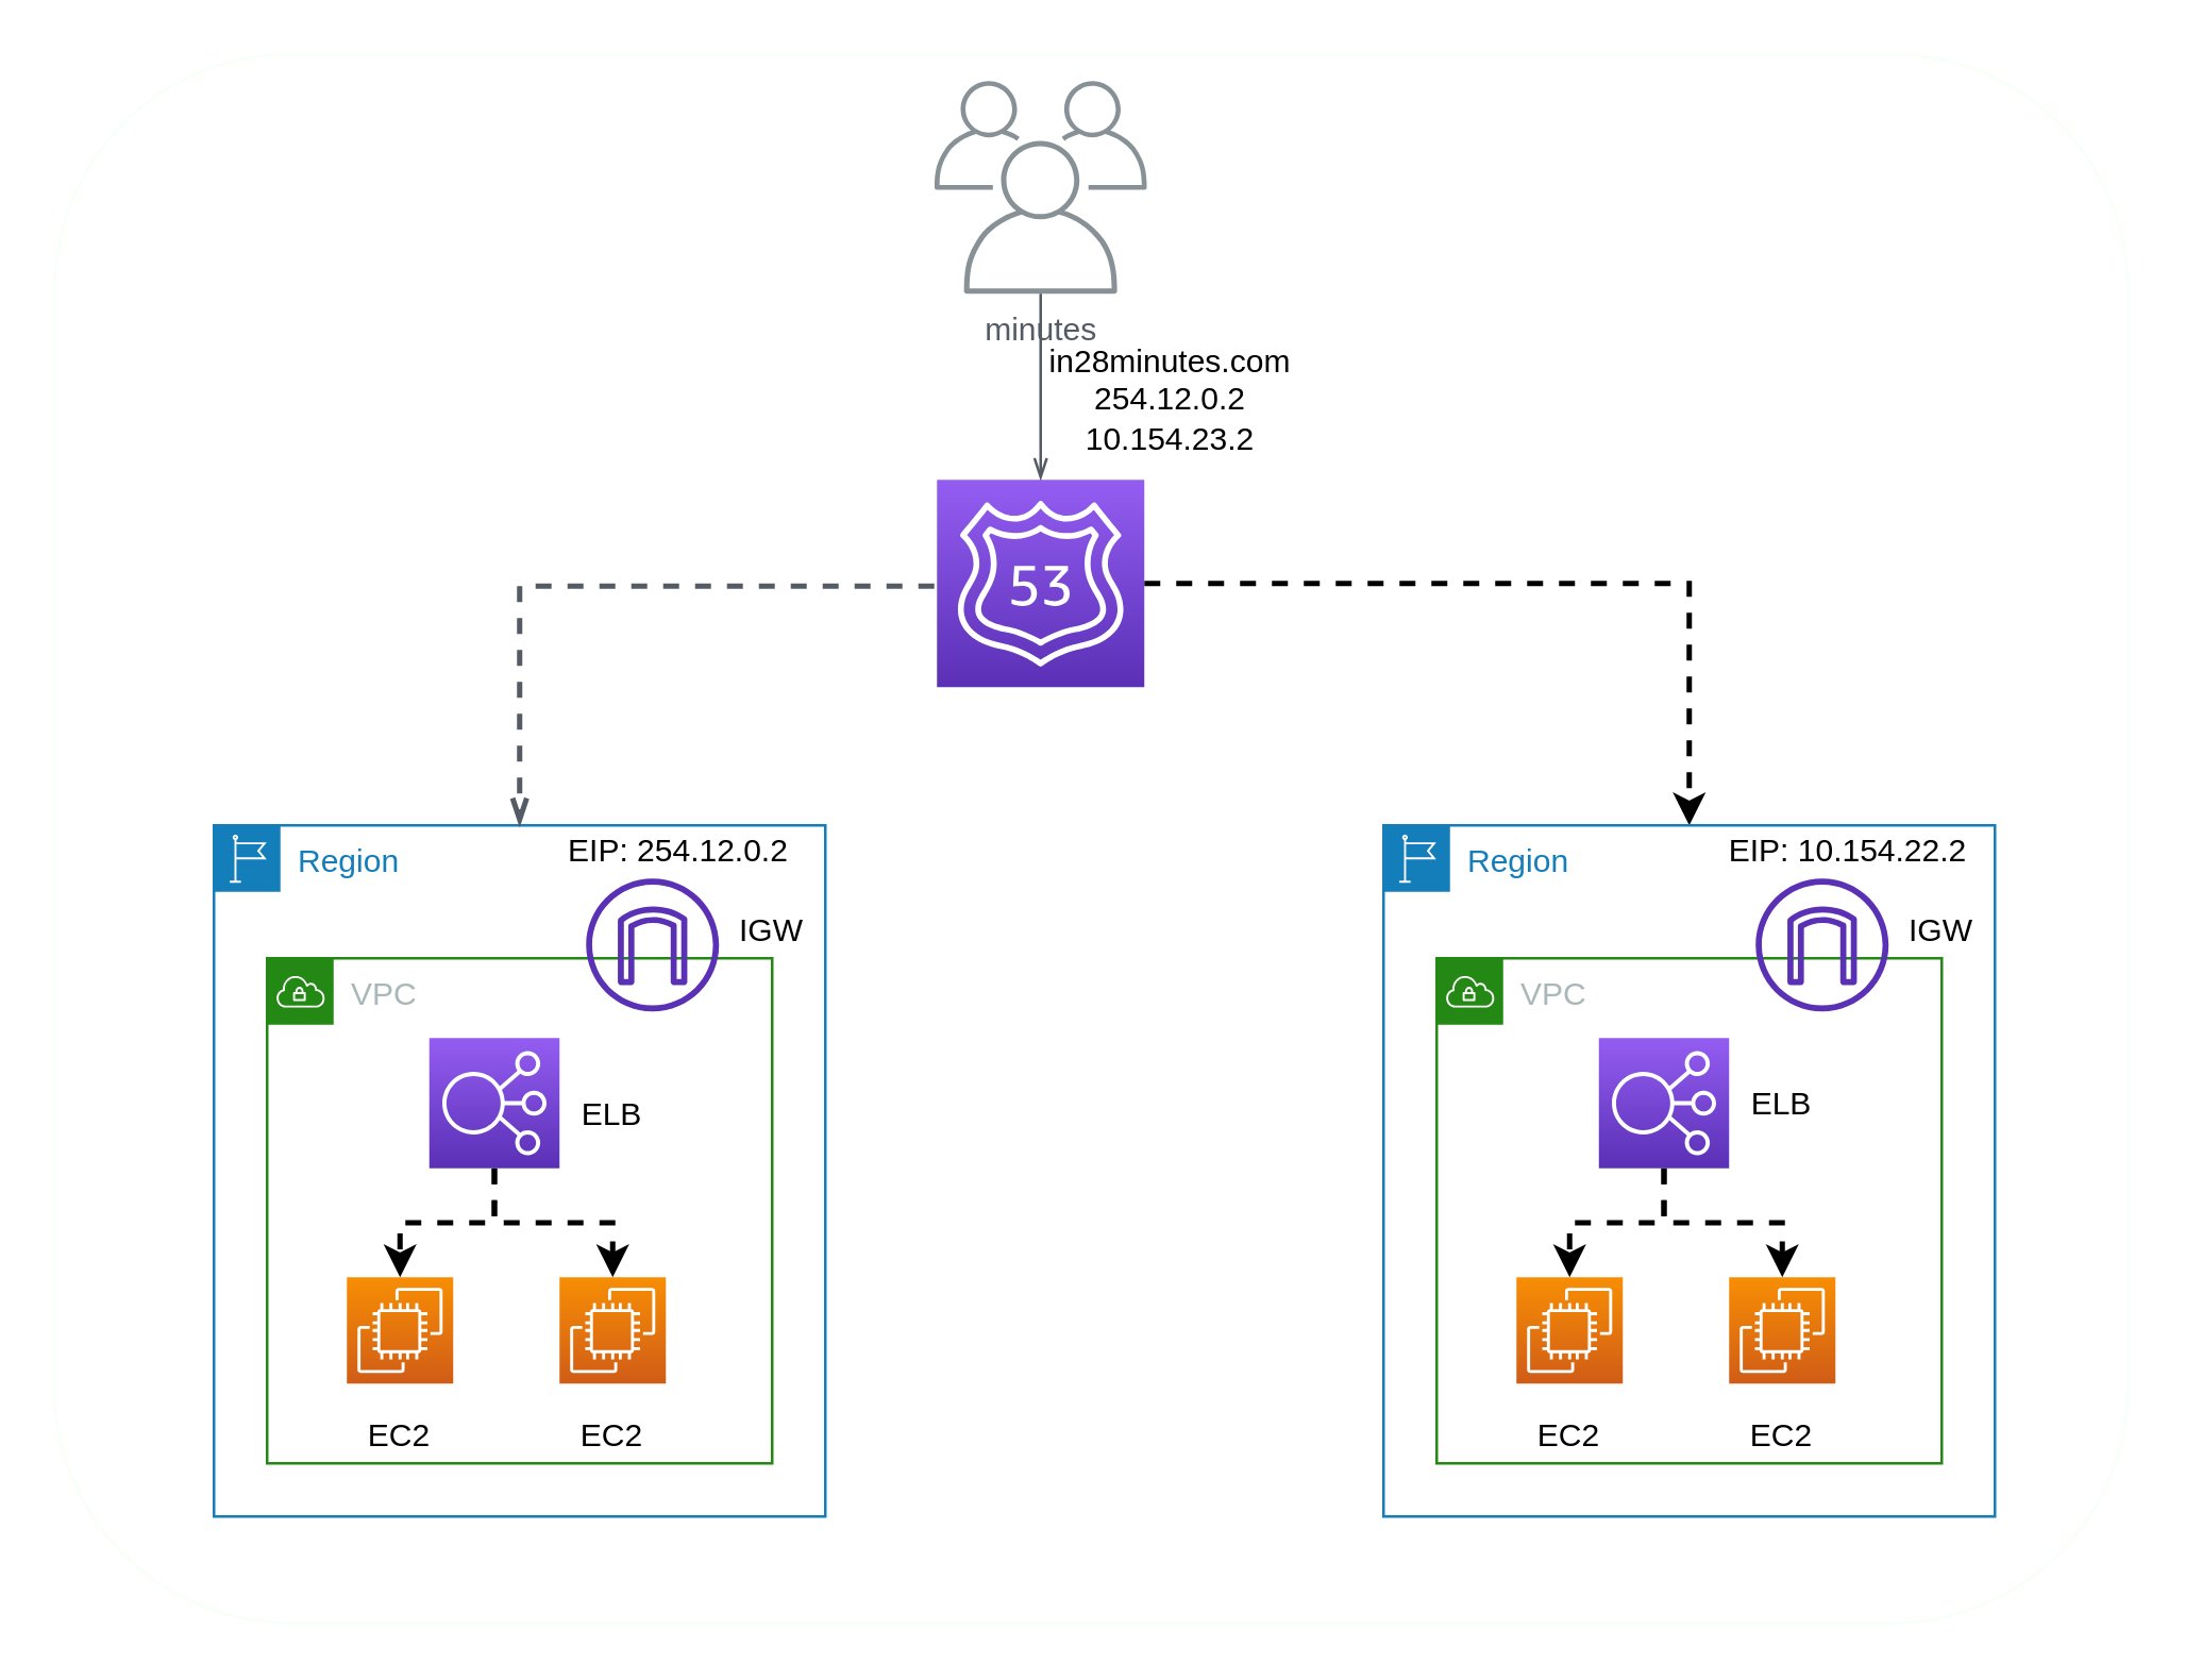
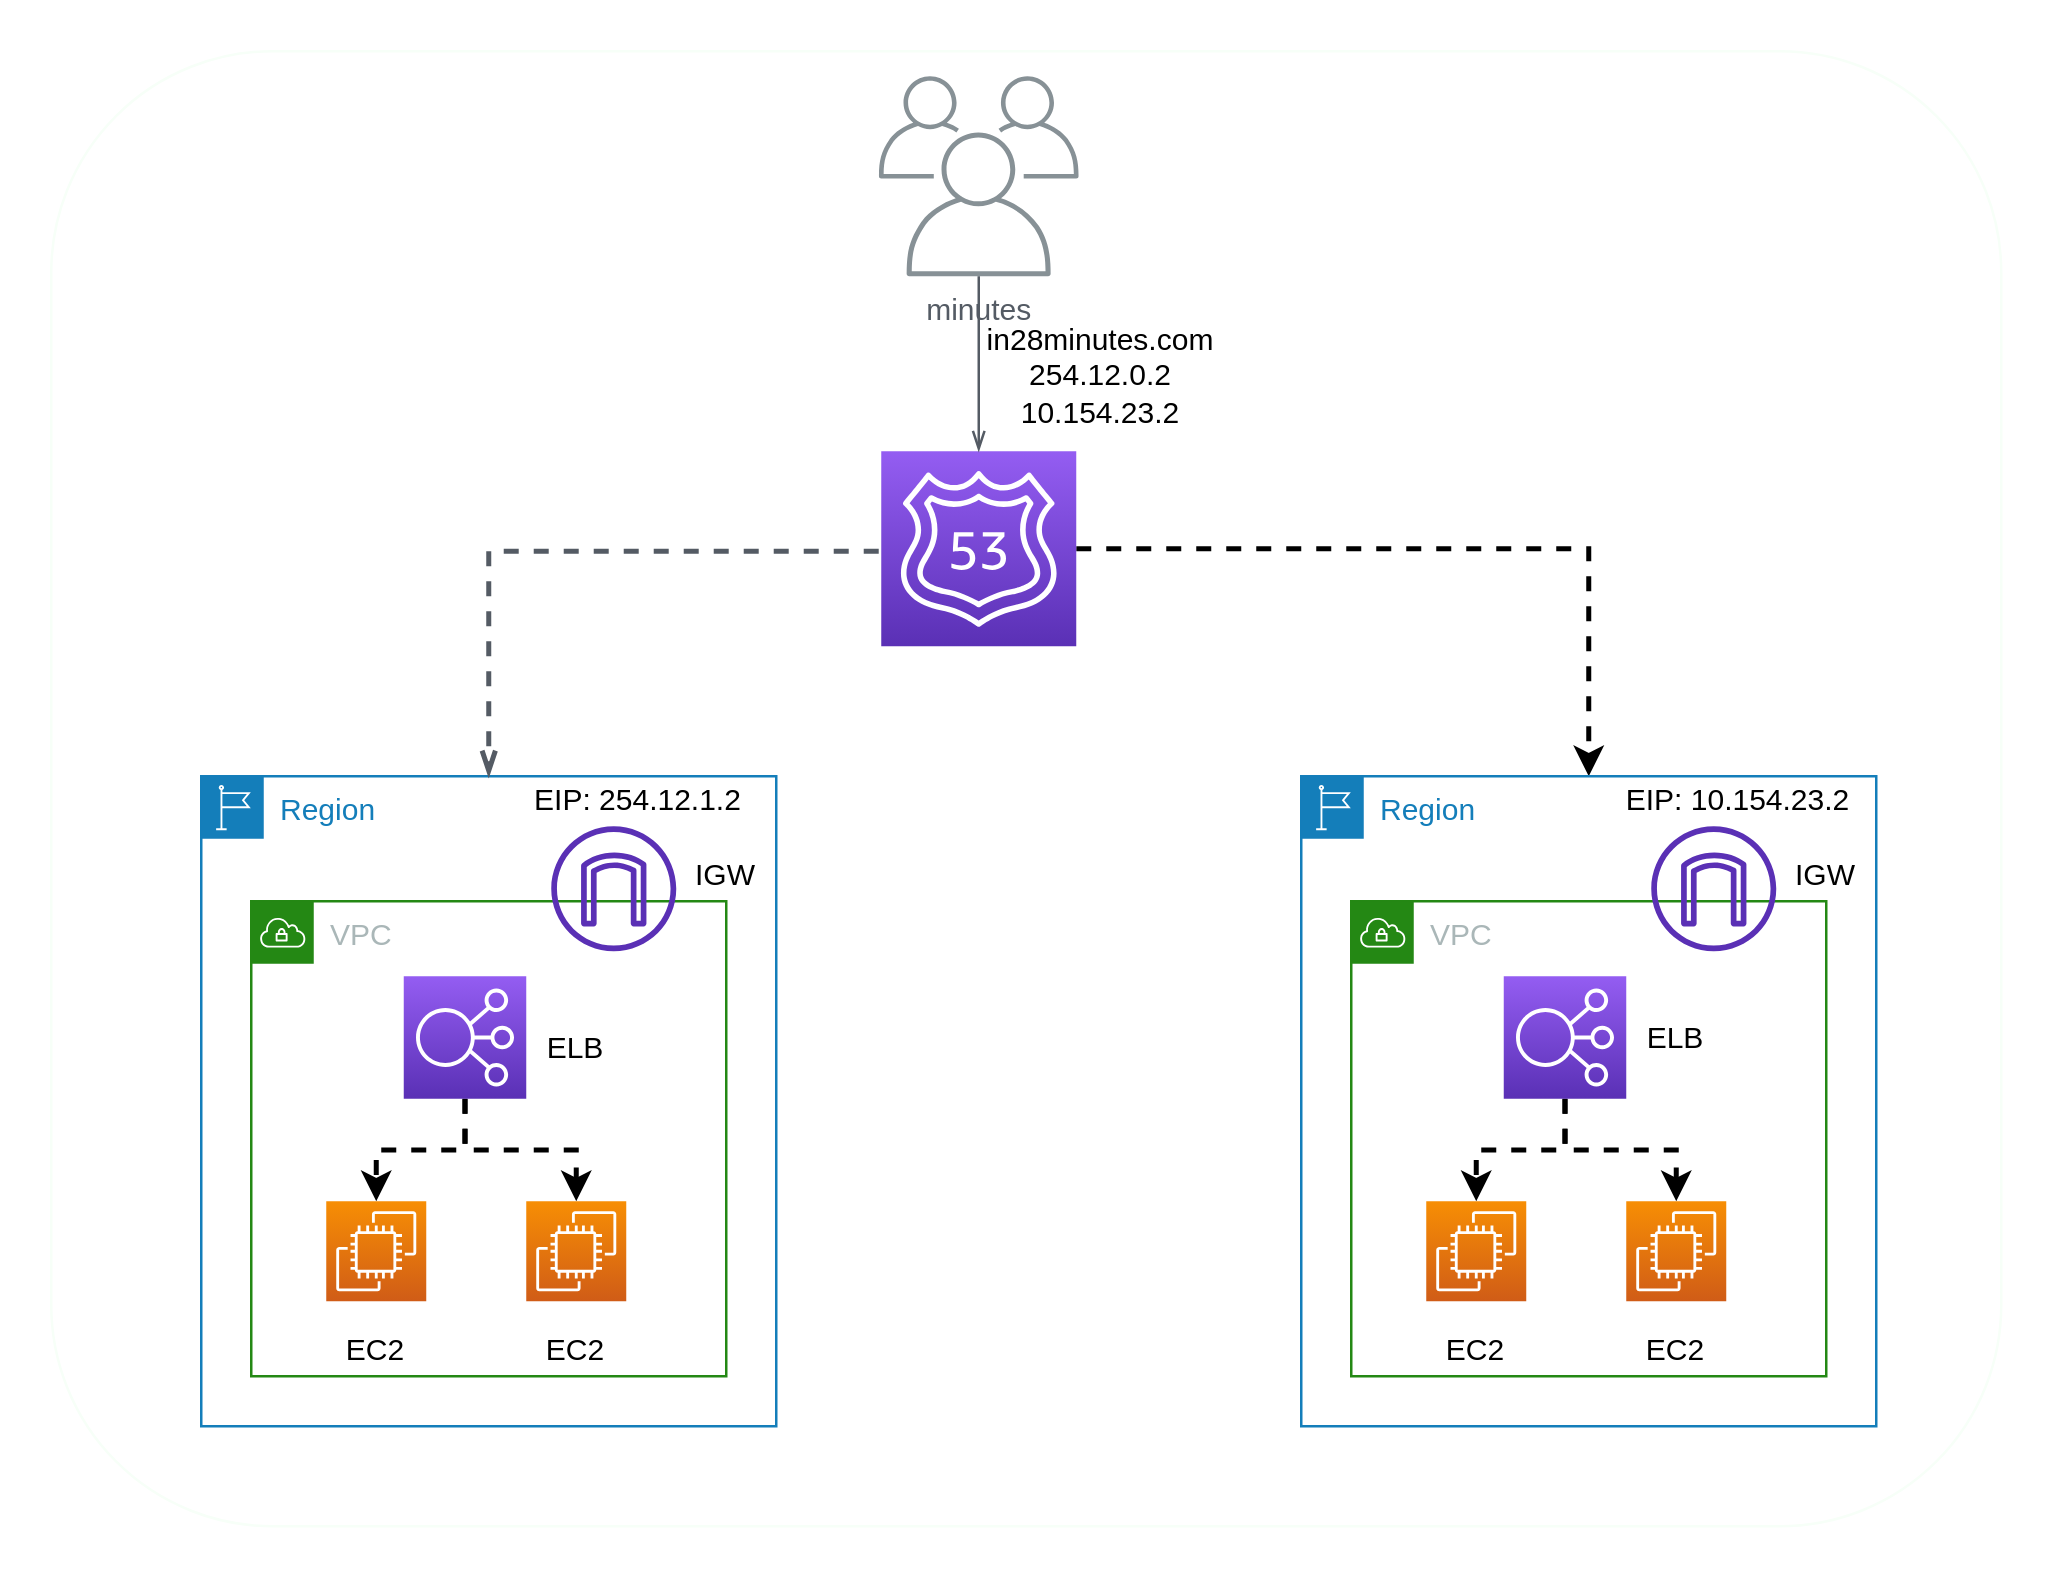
  <mxCell id="0" />
  <mxCell id="1" parent="0" />
  <mxCell id="2" value="" style="rounded=1;whiteSpace=wrap;html=1;strokeColor=#F7FFF8;" parent="1" vertex="1"><mxGeometry x="20" y="20" width="780" height="590" as="geometry" /></mxCell>
  <mxCell id="3" style="edgeStyle=orthogonalEdgeStyle;rounded=0;orthogonalLoop=1;jettySize=auto;html=1;dashed=1;strokeWidth=2;" parent="1" source="4" target="16" edge="1"><mxGeometry relative="1" as="geometry" /></mxCell>
  <mxCell id="4" value="" style="outlineConnect=0;fontColor=#232F3E;gradientColor=#945DF2;gradientDirection=north;fillColor=#5A30B5;strokeColor=#ffffff;dashed=0;verticalLabelPosition=bottom;verticalAlign=top;align=center;html=1;fontSize=12;fontStyle=0;aspect=fixed;shape=mxgraph.aws4.resourceIcon;resIcon=mxgraph.aws4.route_53;shadow=0;" parent="1" vertex="1"><mxGeometry x="352" y="180" width="78" height="78" as="geometry" /></mxCell>
  <mxCell id="5" value="Region" style="points=[[0,0],[0.25,0],[0.5,0],[0.75,0],[1,0],[1,0.25],[1,0.5],[1,0.75],[1,1],[0.75,1],[0.5,1],[0.25,1],[0,1],[0,0.75],[0,0.5],[0,0.25]];outlineConnect=0;gradientColor=none;html=1;whiteSpace=wrap;fontSize=12;fontStyle=0;shape=mxgraph.aws4.group;grIcon=mxgraph.aws4.group_region;strokeColor=#147EBA;fillColor=none;verticalAlign=top;align=left;spacingLeft=30;fontColor=#147EBA;dashed=0;shadow=0;" parent="1" vertex="1"><mxGeometry x="80" y="310" width="230" height="260" as="geometry" /></mxCell>
  <mxCell id="6" value="VPC" style="points=[[0,0],[0.25,0],[0.5,0],[0.75,0],[1,0],[1,0.25],[1,0.5],[1,0.75],[1,1],[0.75,1],[0.5,1],[0.25,1],[0,1],[0,0.75],[0,0.5],[0,0.25]];outlineConnect=0;gradientColor=none;html=1;whiteSpace=wrap;fontSize=12;fontStyle=0;shape=mxgraph.aws4.group;grIcon=mxgraph.aws4.group_vpc;strokeColor=#248814;fillColor=none;verticalAlign=top;align=left;spacingLeft=30;fontColor=#AAB7B8;dashed=0;shadow=0;" parent="1" vertex="1"><mxGeometry x="100" y="360" width="190" height="190" as="geometry" /></mxCell>
  <mxCell id="7" value="" style="outlineConnect=0;fontColor=#232F3E;gradientColor=none;fillColor=#5A30B5;strokeColor=none;dashed=0;verticalLabelPosition=bottom;verticalAlign=top;align=center;html=1;fontSize=12;fontStyle=0;aspect=fixed;pointerEvents=1;shape=mxgraph.aws4.internet_gateway;shadow=0;" parent="1" vertex="1"><mxGeometry x="220" y="330" width="50" height="50" as="geometry" /></mxCell>
  <mxCell id="8" style="edgeStyle=orthogonalEdgeStyle;rounded=0;orthogonalLoop=1;jettySize=auto;html=1;dashed=1;strokeWidth=2;" parent="1" source="10" target="11" edge="1"><mxGeometry relative="1" as="geometry" /></mxCell>
  <mxCell id="9" style="edgeStyle=orthogonalEdgeStyle;rounded=0;orthogonalLoop=1;jettySize=auto;html=1;dashed=1;strokeWidth=2;" parent="1" source="10" target="12" edge="1"><mxGeometry relative="1" as="geometry" /></mxCell>
  <mxCell id="10" value="" style="outlineConnect=0;fontColor=#232F3E;gradientColor=#945DF2;gradientDirection=north;fillColor=#5A30B5;strokeColor=#ffffff;dashed=0;verticalLabelPosition=bottom;verticalAlign=top;align=center;html=1;fontSize=12;fontStyle=0;aspect=fixed;shape=mxgraph.aws4.resourceIcon;resIcon=mxgraph.aws4.elastic_load_balancing;shadow=0;direction=south;rotation=-90;" parent="1" vertex="1"><mxGeometry x="161" y="390" width="49" height="49" as="geometry" /></mxCell>
  <mxCell id="11" value="" style="outlineConnect=0;fontColor=#232F3E;gradientColor=#F78E04;gradientDirection=north;fillColor=#D05C17;strokeColor=#ffffff;dashed=0;verticalLabelPosition=bottom;verticalAlign=top;align=center;html=1;fontSize=12;fontStyle=0;aspect=fixed;shape=mxgraph.aws4.resourceIcon;resIcon=mxgraph.aws4.ec2;shadow=0;" parent="1" vertex="1"><mxGeometry x="130" y="480" width="40" height="40" as="geometry" /></mxCell>
  <mxCell id="12" value="" style="outlineConnect=0;fontColor=#232F3E;gradientColor=#F78E04;gradientDirection=north;fillColor=#D05C17;strokeColor=#ffffff;dashed=0;verticalLabelPosition=bottom;verticalAlign=top;align=center;html=1;fontSize=12;fontStyle=0;aspect=fixed;shape=mxgraph.aws4.resourceIcon;resIcon=mxgraph.aws4.ec2;shadow=0;" parent="1" vertex="1"><mxGeometry x="210" y="480" width="40" height="40" as="geometry" /></mxCell>
  <mxCell id="13" value="minutes" style="outlineConnect=0;gradientColor=none;fontColor=#545B64;strokeColor=none;fillColor=#879196;dashed=0;verticalLabelPosition=bottom;verticalAlign=top;align=center;html=1;fontSize=12;fontStyle=0;aspect=fixed;shape=mxgraph.aws4.illustration_users;pointerEvents=1;shadow=0;" parent="1" vertex="1"><mxGeometry x="351" y="30" width="80" height="80" as="geometry" /></mxCell>
  <mxCell id="14" value="" style="edgeStyle=orthogonalEdgeStyle;html=1;endArrow=openThin;elbow=vertical;startArrow=none;endFill=0;strokeColor=#545B64;rounded=0;exitX=-0.013;exitY=0.513;exitDx=0;exitDy=0;exitPerimeter=0;dashed=1;strokeWidth=2;" parent="1" source="4" target="5" edge="1"><mxGeometry width="100" relative="1" as="geometry"><mxPoint x="350" y="290" as="sourcePoint" /><mxPoint x="450" y="290" as="targetPoint" /></mxGeometry></mxCell>
  <mxCell id="15" value="" style="edgeStyle=orthogonalEdgeStyle;html=1;endArrow=openThin;elbow=vertical;startArrow=none;endFill=0;strokeColor=#545B64;rounded=0;" parent="1" source="13" target="4" edge="1"><mxGeometry width="100" relative="1" as="geometry"><mxPoint x="350" y="290" as="sourcePoint" /><mxPoint x="450" y="290" as="targetPoint" /></mxGeometry></mxCell>
  <mxCell id="16" value="Region" style="points=[[0,0],[0.25,0],[0.5,0],[0.75,0],[1,0],[1,0.25],[1,0.5],[1,0.75],[1,1],[0.75,1],[0.5,1],[0.25,1],[0,1],[0,0.75],[0,0.5],[0,0.25]];outlineConnect=0;gradientColor=none;html=1;whiteSpace=wrap;fontSize=12;fontStyle=0;shape=mxgraph.aws4.group;grIcon=mxgraph.aws4.group_region;strokeColor=#147EBA;fillColor=none;verticalAlign=top;align=left;spacingLeft=30;fontColor=#147EBA;dashed=0;shadow=0;" parent="1" vertex="1"><mxGeometry x="520" y="310" width="230" height="260" as="geometry" /></mxCell>
  <mxCell id="17" value="VPC" style="points=[[0,0],[0.25,0],[0.5,0],[0.75,0],[1,0],[1,0.25],[1,0.5],[1,0.75],[1,1],[0.75,1],[0.5,1],[0.25,1],[0,1],[0,0.75],[0,0.5],[0,0.25]];outlineConnect=0;gradientColor=none;html=1;whiteSpace=wrap;fontSize=12;fontStyle=0;shape=mxgraph.aws4.group;grIcon=mxgraph.aws4.group_vpc;strokeColor=#248814;fillColor=none;verticalAlign=top;align=left;spacingLeft=30;fontColor=#AAB7B8;dashed=0;shadow=0;" parent="1" vertex="1"><mxGeometry x="540" y="360" width="190" height="190" as="geometry" /></mxCell>
  <mxCell id="18" value="" style="outlineConnect=0;fontColor=#232F3E;gradientColor=none;fillColor=#5A30B5;strokeColor=none;dashed=0;verticalLabelPosition=bottom;verticalAlign=top;align=center;html=1;fontSize=12;fontStyle=0;aspect=fixed;pointerEvents=1;shape=mxgraph.aws4.internet_gateway;shadow=0;" parent="1" vertex="1"><mxGeometry x="660" y="330" width="50" height="50" as="geometry" /></mxCell>
  <mxCell id="19" style="edgeStyle=orthogonalEdgeStyle;rounded=0;orthogonalLoop=1;jettySize=auto;html=1;dashed=1;strokeWidth=2;" parent="1" source="21" target="22" edge="1"><mxGeometry relative="1" as="geometry" /></mxCell>
  <mxCell id="20" style="edgeStyle=orthogonalEdgeStyle;rounded=0;orthogonalLoop=1;jettySize=auto;html=1;dashed=1;strokeWidth=2;" parent="1" source="21" target="23" edge="1"><mxGeometry relative="1" as="geometry" /></mxCell>
  <mxCell id="21" value="" style="outlineConnect=0;fontColor=#232F3E;gradientColor=#945DF2;gradientDirection=north;fillColor=#5A30B5;strokeColor=#ffffff;dashed=0;verticalLabelPosition=bottom;verticalAlign=top;align=center;html=1;fontSize=12;fontStyle=0;aspect=fixed;shape=mxgraph.aws4.resourceIcon;resIcon=mxgraph.aws4.elastic_load_balancing;shadow=0;direction=south;rotation=-90;" parent="1" vertex="1"><mxGeometry x="601" y="390" width="49" height="49" as="geometry" /></mxCell>
  <mxCell id="22" value="" style="outlineConnect=0;fontColor=#232F3E;gradientColor=#F78E04;gradientDirection=north;fillColor=#D05C17;strokeColor=#ffffff;dashed=0;verticalLabelPosition=bottom;verticalAlign=top;align=center;html=1;fontSize=12;fontStyle=0;aspect=fixed;shape=mxgraph.aws4.resourceIcon;resIcon=mxgraph.aws4.ec2;shadow=0;" parent="1" vertex="1"><mxGeometry x="570" y="480" width="40" height="40" as="geometry" /></mxCell>
  <mxCell id="23" value="" style="outlineConnect=0;fontColor=#232F3E;gradientColor=#F78E04;gradientDirection=north;fillColor=#D05C17;strokeColor=#ffffff;dashed=0;verticalLabelPosition=bottom;verticalAlign=top;align=center;html=1;fontSize=12;fontStyle=0;aspect=fixed;shape=mxgraph.aws4.resourceIcon;resIcon=mxgraph.aws4.ec2;shadow=0;" parent="1" vertex="1"><mxGeometry x="650" y="480" width="40" height="40" as="geometry" /></mxCell>
  <mxCell id="24" value="IGW" style="text;html=1;strokeColor=none;fillColor=none;align=center;verticalAlign=middle;whiteSpace=wrap;rounded=0;shadow=0;" parent="1" vertex="1"><mxGeometry x="270" y="340" width="40" height="20" as="geometry" /></mxCell>
  <mxCell id="25" value="IGW" style="text;html=1;strokeColor=none;fillColor=none;align=center;verticalAlign=middle;whiteSpace=wrap;rounded=0;shadow=0;" parent="1" vertex="1"><mxGeometry x="710" y="340" width="40" height="20" as="geometry" /></mxCell>
  <mxCell id="26" value="EC2" style="text;html=1;strokeColor=none;fillColor=none;align=center;verticalAlign=middle;whiteSpace=wrap;rounded=0;shadow=0;" parent="1" vertex="1"><mxGeometry x="130" y="530" width="40" height="20" as="geometry" /></mxCell>
  <mxCell id="27" value="EC2" style="text;html=1;strokeColor=none;fillColor=none;align=center;verticalAlign=middle;whiteSpace=wrap;rounded=0;shadow=0;" parent="1" vertex="1"><mxGeometry x="210" y="530" width="40" height="20" as="geometry" /></mxCell>
  <mxCell id="28" value="EC2" style="text;html=1;strokeColor=none;fillColor=none;align=center;verticalAlign=middle;whiteSpace=wrap;rounded=0;shadow=0;" parent="1" vertex="1"><mxGeometry x="570" y="530" width="40" height="20" as="geometry" /></mxCell>
  <mxCell id="29" value="EC2" style="text;html=1;strokeColor=none;fillColor=none;align=center;verticalAlign=middle;whiteSpace=wrap;rounded=0;shadow=0;" parent="1" vertex="1"><mxGeometry x="650" y="530" width="40" height="20" as="geometry" /></mxCell>
  <mxCell id="30" value="ELB" style="text;html=1;strokeColor=none;fillColor=none;align=center;verticalAlign=middle;whiteSpace=wrap;rounded=0;shadow=0;" parent="1" vertex="1"><mxGeometry x="650" y="404.5" width="40" height="20" as="geometry" /></mxCell>
  <mxCell id="31" value="ELB" style="text;html=1;strokeColor=none;fillColor=none;align=center;verticalAlign=middle;whiteSpace=wrap;rounded=0;shadow=0;" parent="1" vertex="1"><mxGeometry x="210" y="409" width="40" height="20" as="geometry" /></mxCell>
  <mxCell id="32" value="in28minutes.com&lt;br&gt;254.12.0.2&lt;br&gt;10.154.23.2" style="text;html=1;strokeColor=none;fillColor=none;align=center;verticalAlign=middle;whiteSpace=wrap;rounded=0;shadow=0;" parent="1" vertex="1"><mxGeometry x="420" y="140" width="40" height="20" as="geometry" /></mxCell>
- <mxCell id="33" value="EIP: 10.154.22.2" style="text;html=1;strokeColor=none;fillColor=none;align=center;verticalAlign=middle;whiteSpace=wrap;rounded=0;shadow=0;" parent="1" vertex="1"><mxGeometry x="640" y="310" width="110" height="20" as="geometry" /></mxCell>
- <mxCell id="34" value="EIP: 254.12.0.2" style="text;html=1;strokeColor=none;fillColor=none;align=center;verticalAlign=middle;whiteSpace=wrap;rounded=0;shadow=0;" parent="1" vertex="1"><mxGeometry x="200" y="310" width="110" height="20" as="geometry" /></mxCell>
+ <mxCell id="33" value="EIP: 10.154.23.2" style="text;html=1;strokeColor=none;fillColor=none;align=center;verticalAlign=middle;whiteSpace=wrap;rounded=0;shadow=0;" parent="1" vertex="1"><mxGeometry x="640" y="310" width="110" height="20" as="geometry" /></mxCell>
+ <mxCell id="34" value="EIP: 254.12.1.2" style="text;html=1;strokeColor=none;fillColor=none;align=center;verticalAlign=middle;whiteSpace=wrap;rounded=0;shadow=0;" parent="1" vertex="1"><mxGeometry x="200" y="310" width="110" height="20" as="geometry" /></mxCell>
